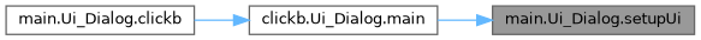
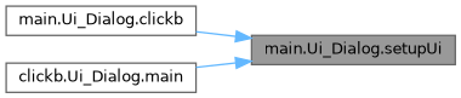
  digraph {
    rankdir=RL
    node [color=grey40 fillcolor=white fontname=Helvetica fontsize=10 shape=box style=filled]
    edge [color=steelblue1 dir=back fontname=Helvetica fontsize=10 labelfontname=Helvetica labelfontsize=10 style=solid]
    n1 [color=gray40 fillcolor=grey60 fontcolor=black height=0.2 label="main.Ui_Dialog.setupUi" width=0.4]
    n2 [height=0.2 label="main.Ui_Dialog.clickb" width=0.4]
    n3 [height=0.2 label="clickb.Ui_Dialog.main" width=0.4]
-   n3 -> n2
+   n1 -> n2
    n1 -> n3
  }
